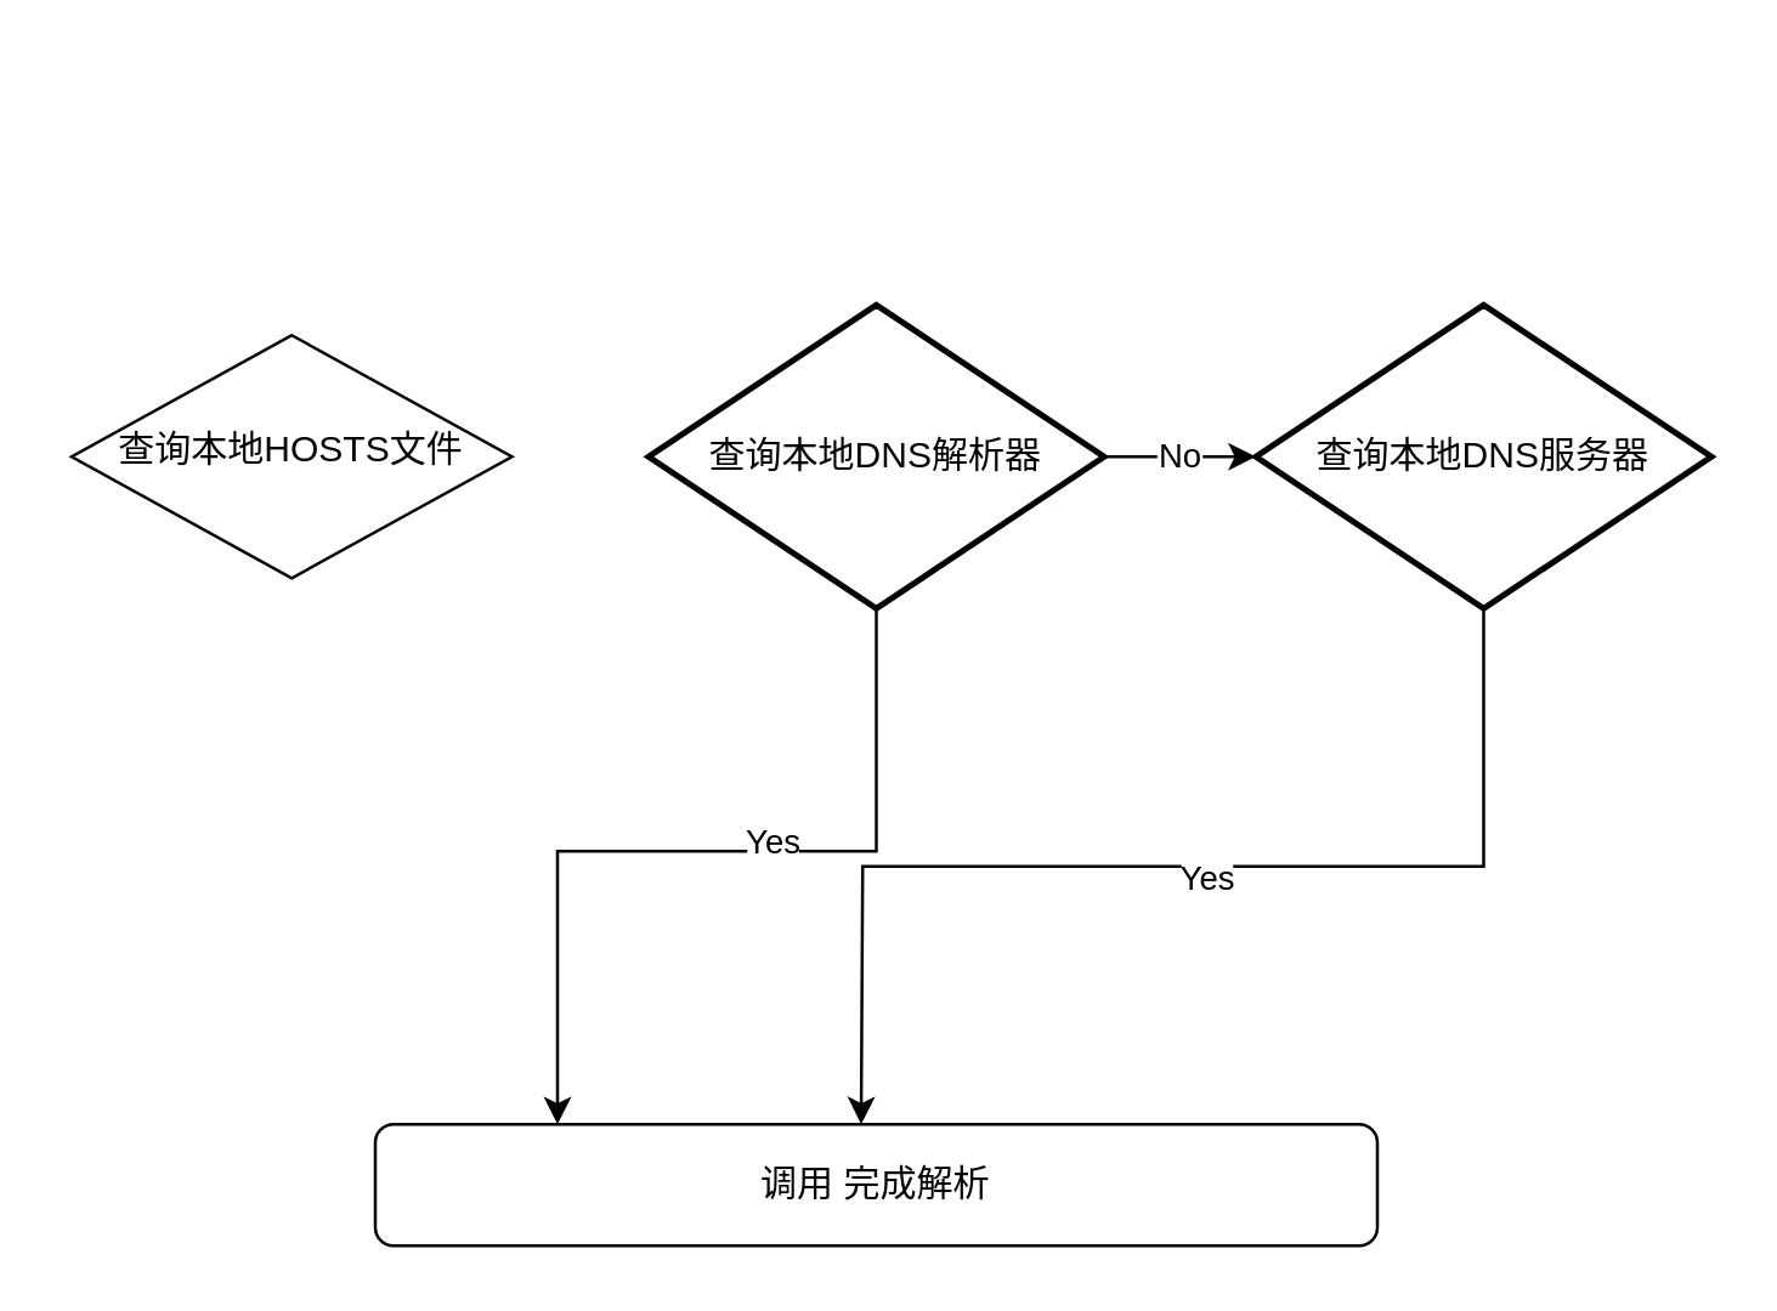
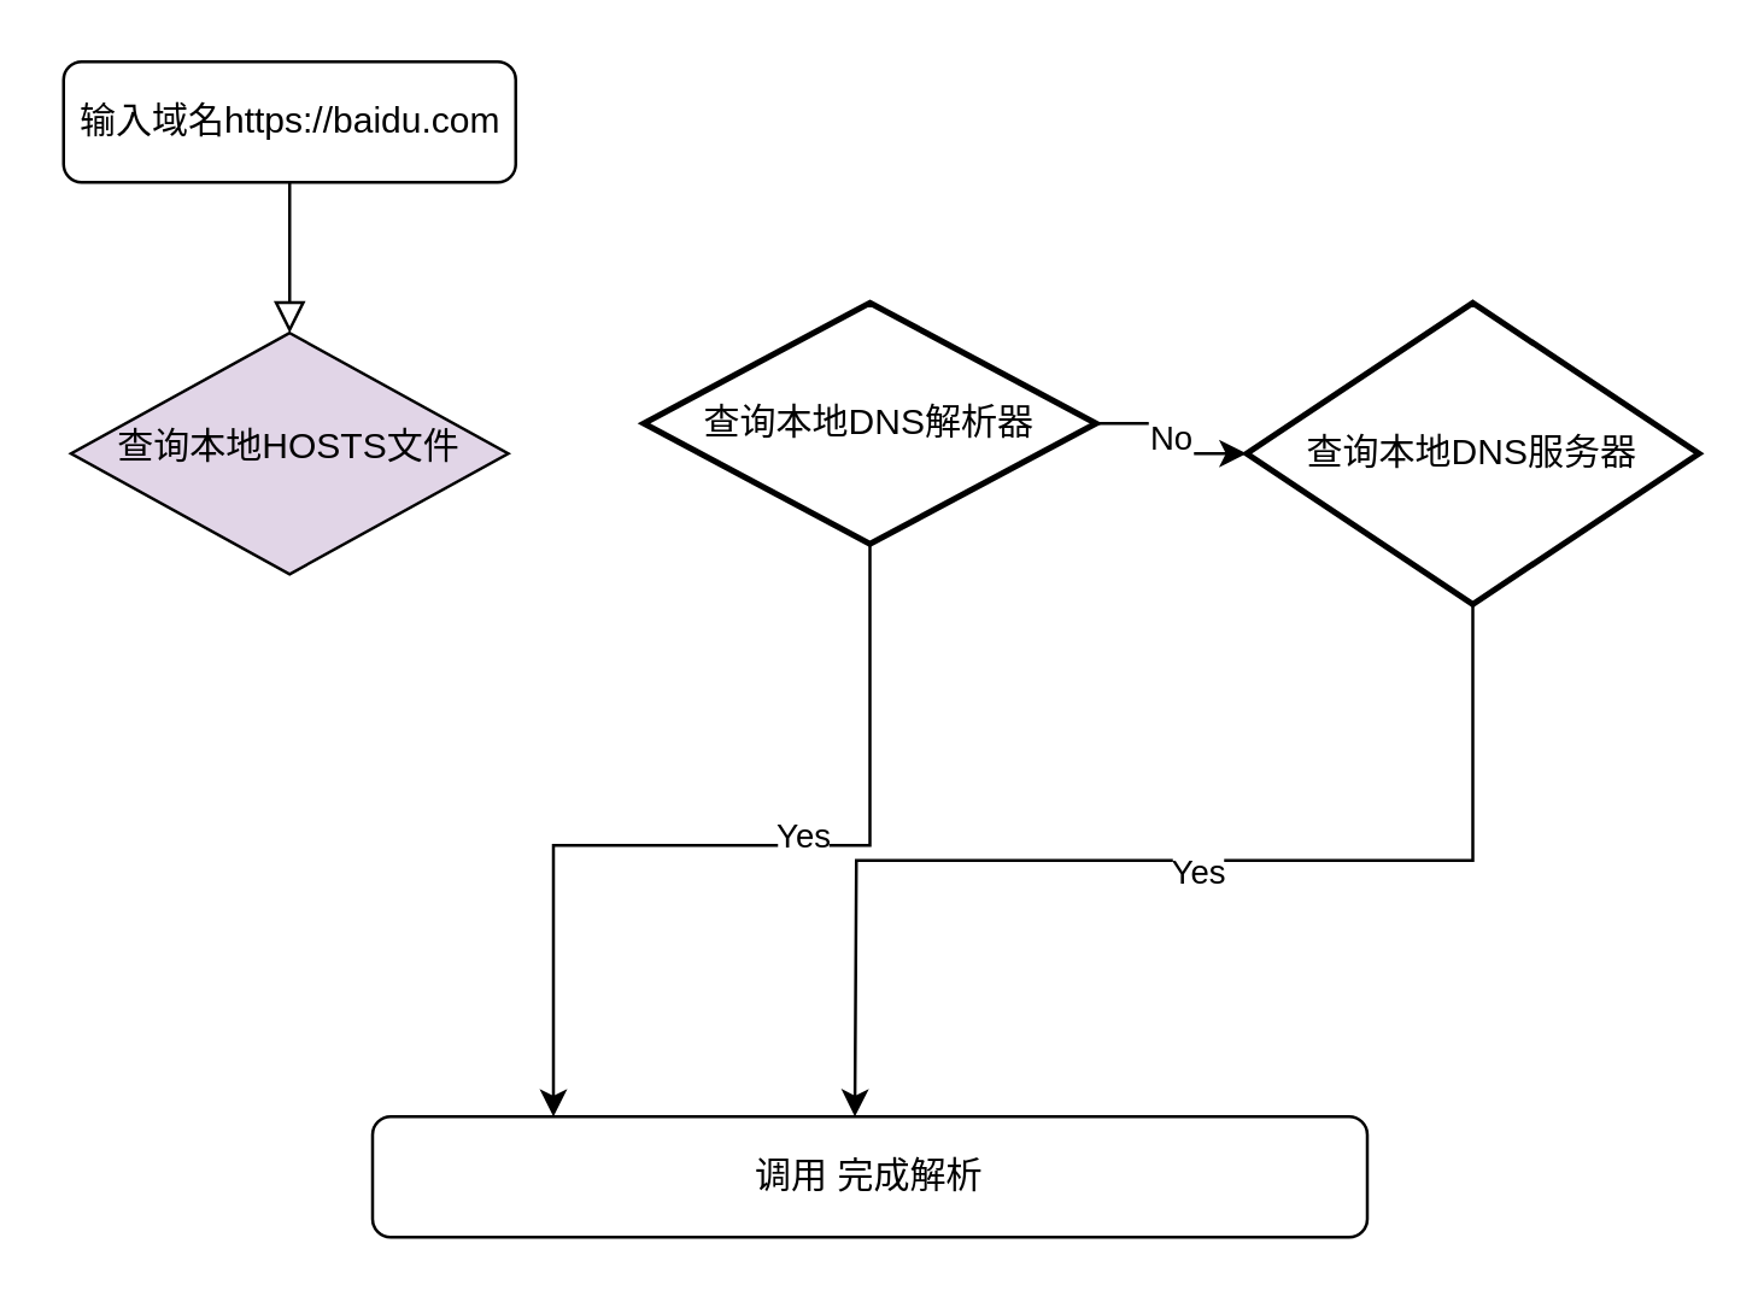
  <mxCell id="0" />
  <mxCell id="1" parent="0" />
- <mxCell id="4" value="查询本地HOSTS文件" style="rhombus;whiteSpace=wrap;html=1;shadow=0;fontFamily=Helvetica;fontSize=12;align=center;strokeWidth=1;spacing=6;spacingTop=-4;" parent="1" vertex="1"><mxGeometry x="23" y="110" width="145" height="80" as="geometry" /></mxCell>
+ <mxCell id="2" value="" style="rounded=0;html=1;jettySize=auto;orthogonalLoop=1;fontSize=11;endArrow=block;endFill=0;endSize=8;strokeWidth=1;shadow=0;labelBackgroundColor=none;edgeStyle=orthogonalEdgeStyle;" parent="1" source="3" target="4" edge="1"><mxGeometry relative="1" as="geometry" /></mxCell>
+ <mxCell id="3" value="输入域名https://baidu.com" style="rounded=1;whiteSpace=wrap;html=1;fontSize=12;glass=0;strokeWidth=1;shadow=0;" parent="1" vertex="1"><mxGeometry x="20.5" y="20" width="150" height="40" as="geometry" /></mxCell>
+ <mxCell id="4" value="查询本地HOSTS文件" style="rhombus;whiteSpace=wrap;html=1;shadow=0;fontFamily=Helvetica;fontSize=12;align=center;strokeWidth=1;spacing=6;spacingTop=-4;fillColor=#e1d5e7;" parent="1" vertex="1"><mxGeometry x="23" y="110" width="145" height="80" as="geometry" /></mxCell>
  <mxCell id="5" value="调用 完成解析" style="rounded=1;whiteSpace=wrap;html=1;fontSize=12;glass=0;strokeWidth=1;shadow=0;" parent="1" vertex="1"><mxGeometry x="123" y="370" width="330" height="40" as="geometry" /></mxCell>
  <mxCell id="6" style="edgeStyle=orthogonalEdgeStyle;rounded=0;orthogonalLoop=1;jettySize=auto;html=1;exitX=0.5;exitY=1;exitDx=0;exitDy=0;exitPerimeter=0;" edge="1" parent="1" source="9"><mxGeometry relative="1" as="geometry"><mxPoint x="183" y="370" as="targetPoint" /><Array as="points"><mxPoint x="288" y="280" /><mxPoint x="183" y="280" /></Array></mxGeometry></mxCell>
  <mxCell id="7" value="Yes" style="edgeLabel;html=1;align=center;verticalAlign=middle;resizable=0;points=[];" vertex="1" connectable="0" parent="6"><mxGeometry x="-0.164" y="-4" relative="1" as="geometry"><mxPoint as="offset" /></mxGeometry></mxCell>
  <mxCell id="8" value="No" style="edgeStyle=orthogonalEdgeStyle;rounded=0;orthogonalLoop=1;jettySize=auto;html=1;exitX=1;exitY=0.5;exitDx=0;exitDy=0;exitPerimeter=0;entryX=0;entryY=0.5;entryDx=0;entryDy=0;entryPerimeter=0;" edge="1" parent="1" source="9" target="12"><mxGeometry relative="1" as="geometry" /></mxCell>
- <mxCell id="9" value="查询本地DNS解析器" style="strokeWidth=2;html=1;shape=mxgraph.flowchart.decision;whiteSpace=wrap;" vertex="1" parent="1"><mxGeometry x="213" y="100" width="150" height="100" as="geometry" /></mxCell>
+ <mxCell id="9" value="查询本地DNS解析器" style="strokeWidth=2;html=1;shape=mxgraph.flowchart.decision;whiteSpace=wrap;" vertex="1" parent="1"><mxGeometry x="213" y="100" width="150" height="80" as="geometry" /></mxCell>
  <mxCell id="10" style="edgeStyle=orthogonalEdgeStyle;rounded=0;orthogonalLoop=1;jettySize=auto;html=1;exitX=0.5;exitY=1;exitDx=0;exitDy=0;exitPerimeter=0;" edge="1" parent="1" source="12"><mxGeometry relative="1" as="geometry"><mxPoint x="283" y="370" as="targetPoint" /></mxGeometry></mxCell>
  <mxCell id="11" value="Yes" style="edgeLabel;html=1;align=center;verticalAlign=middle;resizable=0;points=[];" vertex="1" connectable="0" parent="10"><mxGeometry x="-0.054" y="3" relative="1" as="geometry"><mxPoint as="offset" /></mxGeometry></mxCell>
  <mxCell id="12" value="查询本地DNS服务器" style="strokeWidth=2;html=1;shape=mxgraph.flowchart.decision;whiteSpace=wrap;" vertex="1" parent="1"><mxGeometry x="413" y="100" width="150" height="100" as="geometry" /></mxCell>
